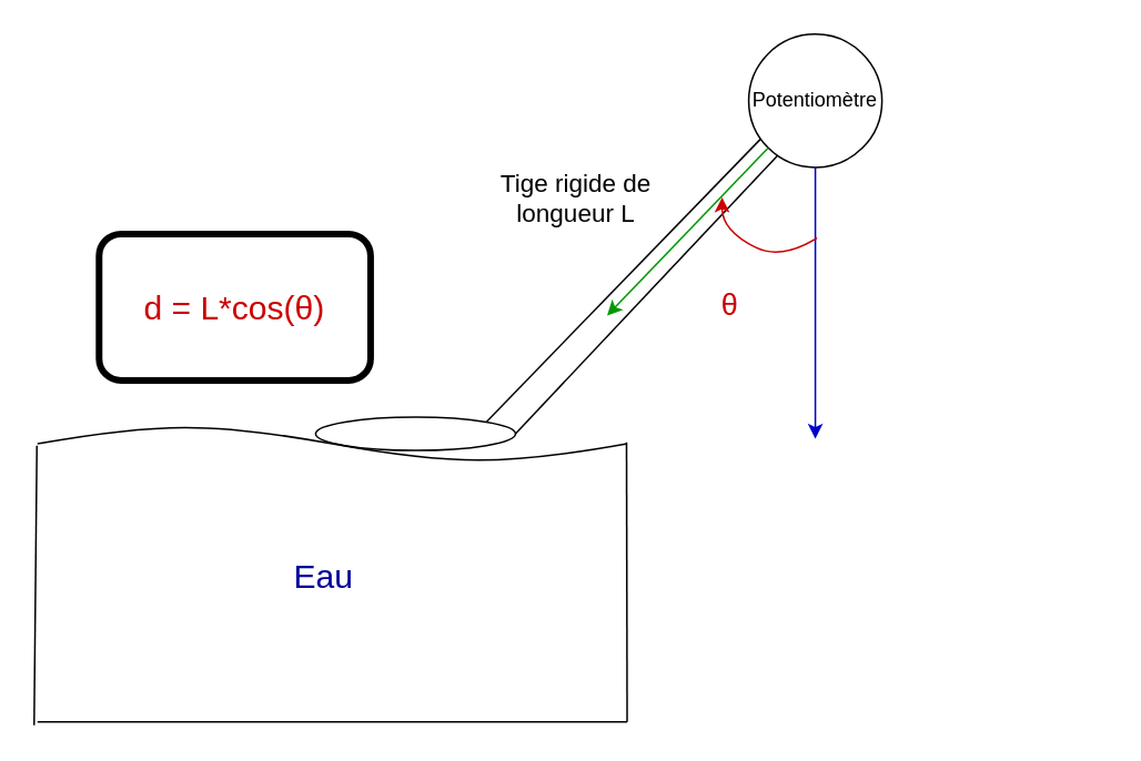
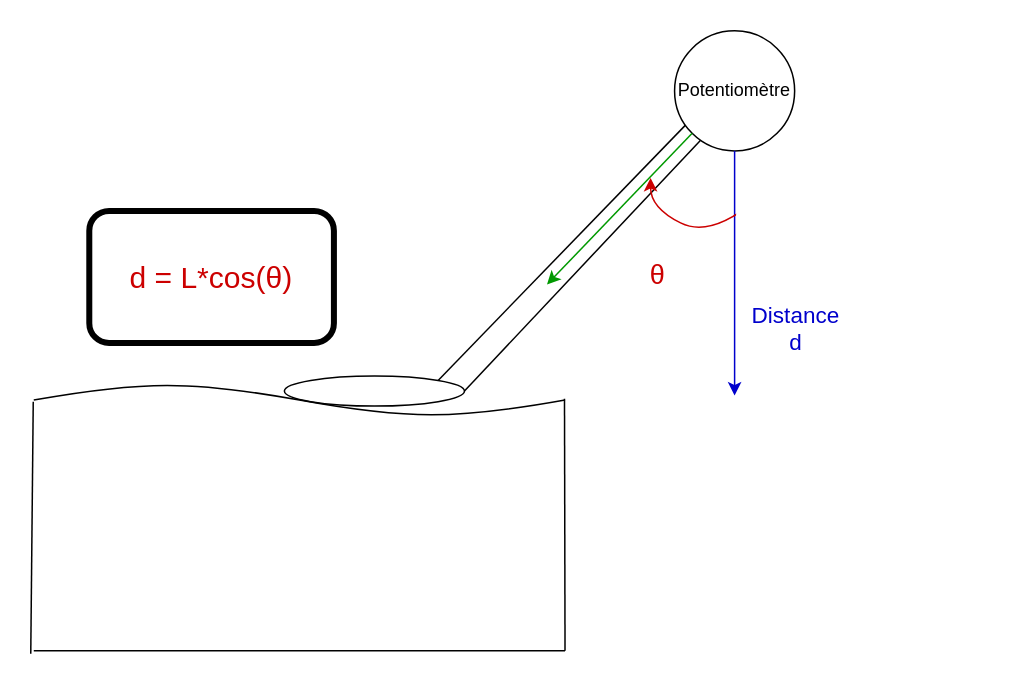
  <mxCell id="0" />
  <mxCell id="1" parent="0" />
  <mxCell id="2" value="" style="endArrow=none;html=1;rounded=0;entryX=-0.001;entryY=0.54;entryDx=0;entryDy=0;entryPerimeter=0;shadow=0;" edge="1" parent="1" target="16"><mxGeometry width="50" height="50" relative="1" as="geometry"><mxPoint x="20" y="435" as="sourcePoint" /><mxPoint x="-224" y="233" as="targetPoint" /></mxGeometry></mxCell>
  <mxCell id="3" value="" style="endArrow=none;html=1;rounded=0;shadow=0;" edge="1" parent="1"><mxGeometry width="50" height="50" relative="1" as="geometry"><mxPoint x="22" y="433" as="sourcePoint" /><mxPoint x="376" y="433" as="targetPoint" /></mxGeometry></mxCell>
  <mxCell id="4" value="" style="endArrow=none;html=1;rounded=0;entryX=0.999;entryY=0.461;entryDx=0;entryDy=0;entryPerimeter=0;shadow=0;" edge="1" parent="1" target="16"><mxGeometry width="50" height="50" relative="1" as="geometry"><mxPoint x="376" y="433" as="sourcePoint" /><mxPoint x="376" y="233" as="targetPoint" /></mxGeometry></mxCell>
  <mxCell id="5" value="" style="endArrow=none;html=1;rounded=0;exitX=1;exitY=0;exitDx=0;exitDy=0;" edge="1" parent="1" source="7"><mxGeometry width="50" height="50" relative="1" as="geometry"><mxPoint x="309" y="250" as="sourcePoint" /><mxPoint x="459" y="80" as="targetPoint" /></mxGeometry></mxCell>
  <mxCell id="6" value="" style="endArrow=none;html=1;rounded=0;exitX=1;exitY=0.5;exitDx=0;exitDy=0;" edge="1" parent="1" source="7"><mxGeometry width="50" height="50" relative="1" as="geometry"><mxPoint x="319" y="250" as="sourcePoint" /><mxPoint x="469" y="90" as="targetPoint" /></mxGeometry></mxCell>
  <mxCell id="7" value="" style="ellipse;whiteSpace=wrap;html=1;" vertex="1" parent="1"><mxGeometry x="189" y="250" width="120" height="20" as="geometry" /></mxCell>
  <mxCell id="8" value="Potentiomètre" style="ellipse;whiteSpace=wrap;html=1;aspect=fixed;" vertex="1" parent="1"><mxGeometry x="449" y="20" width="80" height="80" as="geometry" /></mxCell>
  <mxCell id="9" value="" style="endArrow=classic;html=1;rounded=0;exitX=0;exitY=1;exitDx=0;exitDy=0;fillColor=#ffe6cc;strokeColor=#009900;" edge="1" parent="1" source="8"><mxGeometry width="50" height="50" relative="1" as="geometry"><mxPoint x="406" y="93" as="sourcePoint" /><mxPoint x="364" y="189" as="targetPoint" /></mxGeometry></mxCell>
  <mxCell id="10" value="" style="endArrow=classic;html=1;rounded=0;exitX=0.5;exitY=1;exitDx=0;exitDy=0;strokeColor=#0000CC;" edge="1" parent="1" source="8"><mxGeometry width="50" height="50" relative="1" as="geometry"><mxPoint x="353" y="253" as="sourcePoint" /><mxPoint x="489" y="263" as="targetPoint" /></mxGeometry></mxCell>
  <mxCell id="11" value="" style="curved=1;endArrow=classic;html=1;rounded=0;strokeColor=#CC0000;" edge="1" parent="1"><mxGeometry width="50" height="50" relative="1" as="geometry"><mxPoint x="573" y="68" as="sourcePoint" /><mxPoint x="433" y="118" as="targetPoint" /><Array as="points"><mxPoint x="483" y="158" /><mxPoint x="533" y="108" /><mxPoint x="473" y="158" /><mxPoint x="433" y="138" /></Array></mxGeometry></mxCell>
  <mxCell id="12" value="" style="rounded=1;whiteSpace=wrap;html=1;strokeColor=none;" vertex="1" parent="1"><mxGeometry x="533" y="63" width="130" height="110" as="geometry" /></mxCell>
  <mxCell id="13" value="" style="rounded=1;whiteSpace=wrap;html=1;rotation=-90;strokeColor=none;" vertex="1" parent="1"><mxGeometry x="480" y="112" width="80" height="60" as="geometry" /></mxCell>
  <mxCell id="14" value="&lt;font style=&quot;font-size: 18px;&quot; color=&quot;#cc0000&quot;&gt;θ&lt;/font&gt;" style="text;html=1;align=center;verticalAlign=middle;whiteSpace=wrap;rounded=0;strokeColor=none;" vertex="1" parent="1"><mxGeometry x="408" y="168" width="60" height="30" as="geometry" /></mxCell>
+ <mxCell id="15" value="&lt;font style=&quot;font-size: 15px;&quot; color=&quot;#0000cc&quot;&gt;Distance d&lt;/font&gt;" style="text;html=1;align=center;verticalAlign=middle;whiteSpace=wrap;rounded=0;" vertex="1" parent="1"><mxGeometry x="500" y="203" width="60" height="30" as="geometry" /></mxCell>
  <mxCell id="16" value="" style="pointerEvents=1;verticalLabelPosition=bottom;shadow=0;dashed=0;align=center;html=1;verticalAlign=top;shape=mxgraph.electrical.waveforms.sine_wave;" vertex="1" parent="1"><mxGeometry x="22" y="253" width="354" height="26.18" as="geometry" /></mxCell>
- <mxCell id="17" value="&lt;font style=&quot;font-size: 15px;&quot;&gt;Tige rigide de longueur L&lt;/font&gt;" style="text;html=1;align=center;verticalAlign=middle;whiteSpace=wrap;rounded=0;" vertex="1" parent="1"><mxGeometry x="297" y="79" width="97" height="78" as="geometry" /></mxCell>
  <mxCell id="18" value="&lt;font color=&quot;#cc0000&quot; style=&quot;font-size: 20px;&quot;&gt;d = L*cos(θ)&lt;/font&gt;" style="rounded=1;whiteSpace=wrap;html=1;fillColor=default;strokeColor=default;strokeWidth=4;" vertex="1" parent="1"><mxGeometry x="59" y="140" width="163" height="88" as="geometry" /></mxCell>
- <mxCell id="19" value="&lt;font color=&quot;#000099&quot; style=&quot;font-size: 20px;&quot;&gt;Eau&lt;/font&gt;" style="text;html=1;align=center;verticalAlign=middle;whiteSpace=wrap;rounded=0;" vertex="1" parent="1"><mxGeometry x="164" y="330" width="60" height="30" as="geometry" /></mxCell>
